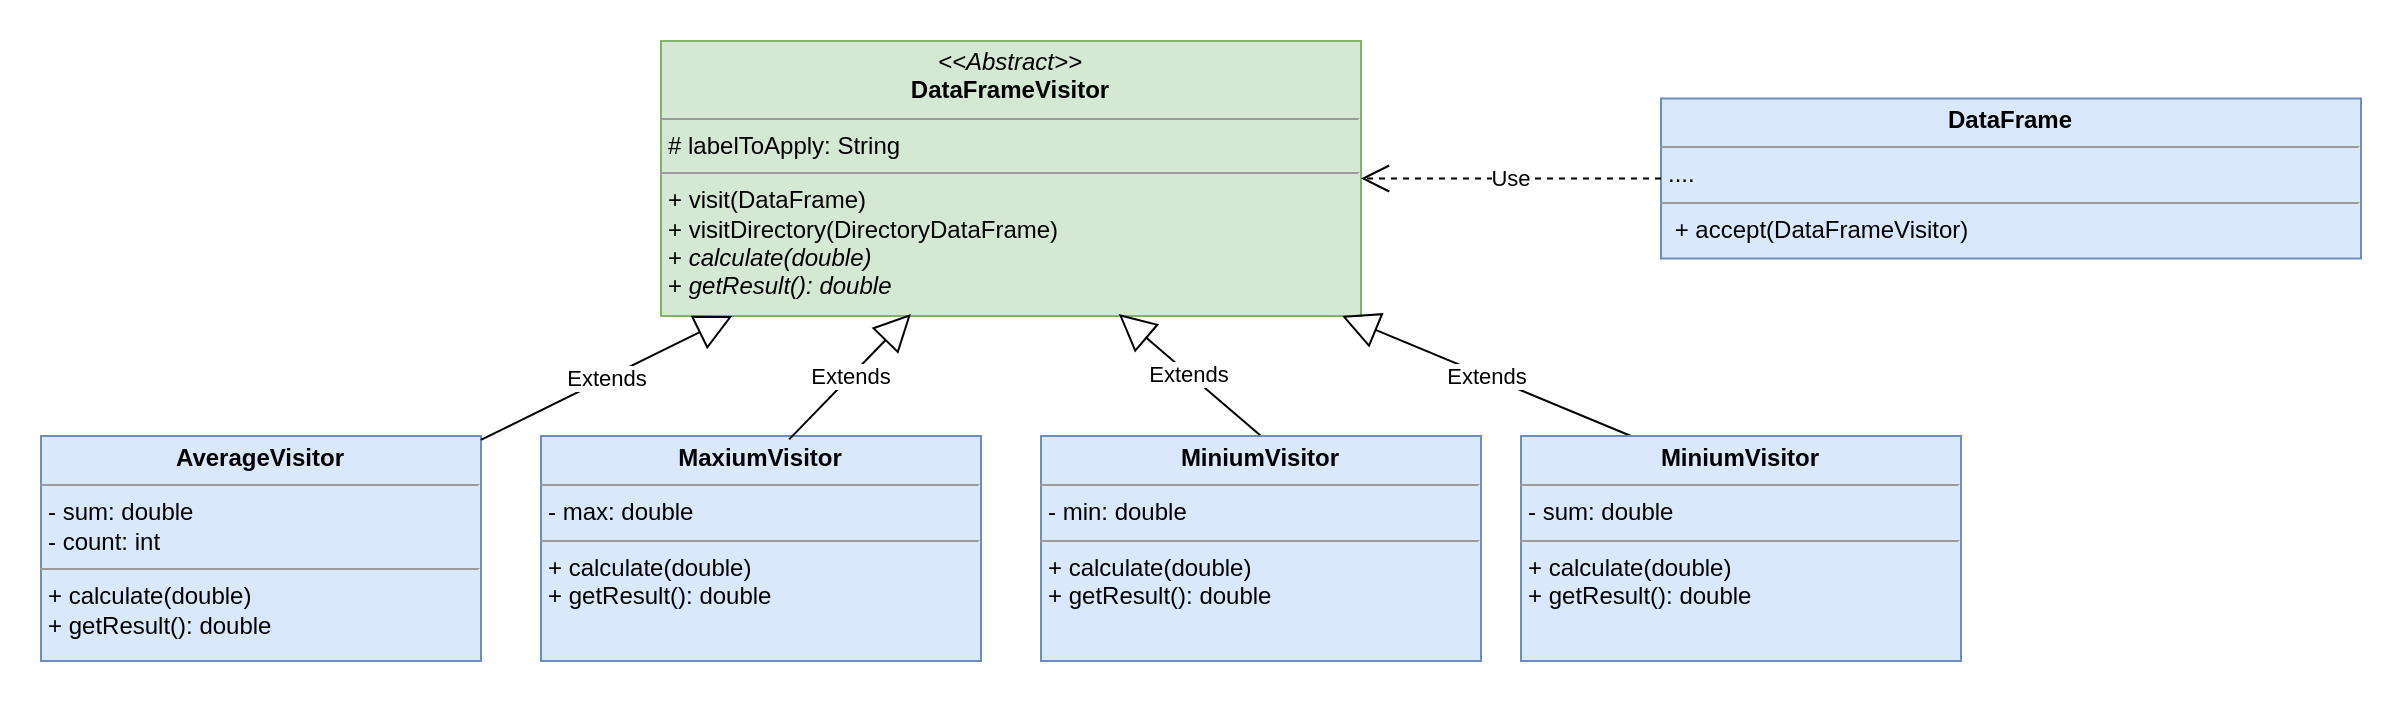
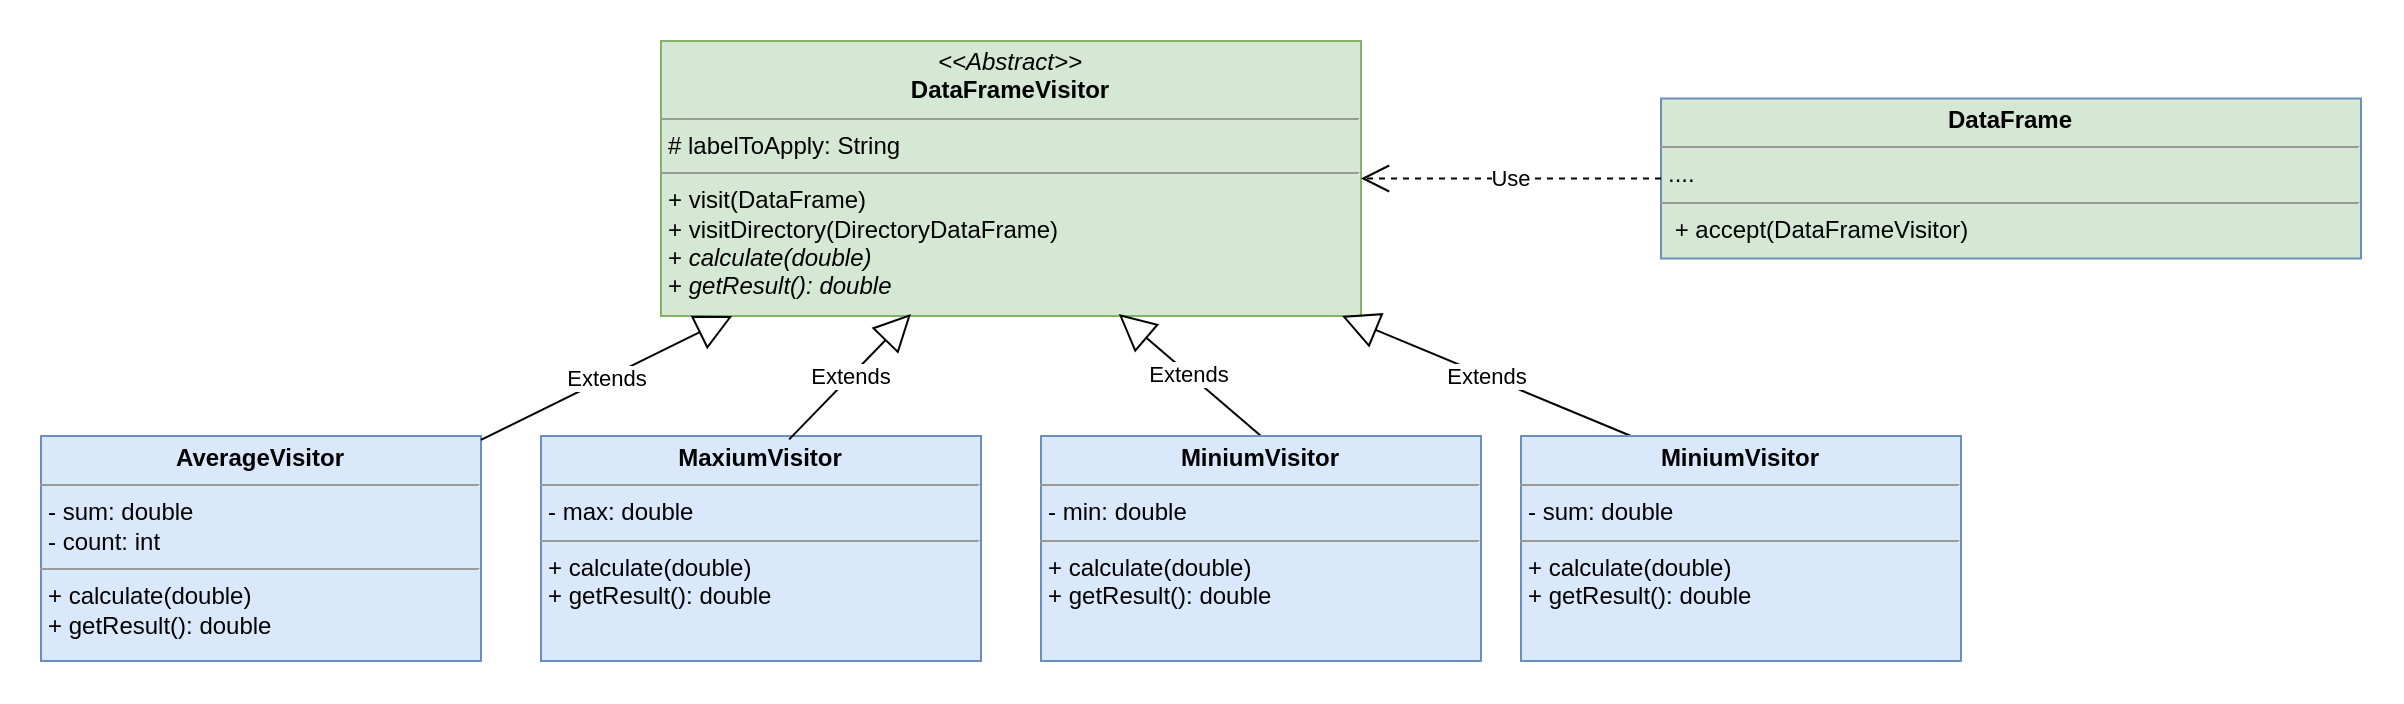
  <mxCell id="0" />
  <mxCell id="1" parent="0" />
  <mxCell id="2" value="&lt;p style=&quot;margin: 0px ; margin-top: 4px ; text-align: center&quot;&gt;&lt;i&gt;&amp;lt;&amp;lt;Abstract&amp;gt;&amp;gt;&lt;/i&gt;&lt;br&gt;&lt;b&gt;DataFrameVisitor&lt;/b&gt;&lt;/p&gt;&lt;hr size=&quot;1&quot;&gt;&lt;p style=&quot;margin: 0px ; margin-left: 4px&quot;&gt;# labelToApply: String&lt;/p&gt;&lt;hr size=&quot;1&quot;&gt;&lt;p style=&quot;margin: 0px ; margin-left: 4px&quot;&gt;+ visit(DataFrame)&lt;/p&gt;&lt;p style=&quot;margin: 0px ; margin-left: 4px&quot;&gt;+ visitDirectory(DirectoryDataFrame)&lt;/p&gt;&lt;p style=&quot;margin: 0px ; margin-left: 4px&quot;&gt;+&amp;nbsp;&lt;i&gt;calculate(double)&lt;/i&gt;&lt;/p&gt;&lt;p style=&quot;margin: 0px ; margin-left: 4px&quot;&gt;+&lt;i&gt; getResult(): double&lt;/i&gt;&lt;/p&gt;&lt;p style=&quot;margin: 0px ; margin-left: 4px&quot;&gt;&lt;br&gt;&lt;/p&gt;" style="verticalAlign=top;align=left;overflow=fill;fontSize=12;fontFamily=Helvetica;html=1;fillColor=#d5e8d4;strokeColor=#82b366;" vertex="1" parent="1"><mxGeometry x="330" y="20" width="350" height="137.5" as="geometry" /></mxCell>
- <mxCell id="3" value="&lt;p style=&quot;margin: 0px ; margin-top: 4px ; text-align: center&quot;&gt;&lt;b&gt;DataFrame&lt;/b&gt;&lt;/p&gt;&lt;hr size=&quot;1&quot;&gt;&lt;p style=&quot;margin: 0px ; margin-left: 4px&quot;&gt;....&lt;/p&gt;&lt;hr size=&quot;1&quot;&gt;&lt;p style=&quot;margin: 0px ; margin-left: 4px&quot;&gt;&amp;nbsp;+ accept(DataFrameVisitor)&lt;/p&gt;" style="verticalAlign=top;align=left;overflow=fill;fontSize=12;fontFamily=Helvetica;html=1;fillColor=#dae8fc;strokeColor=#6c8ebf;" vertex="1" parent="1"><mxGeometry x="830" y="48.75" width="350" height="80" as="geometry" /></mxCell>
+ <mxCell id="3" value="&lt;p style=&quot;margin: 0px ; margin-top: 4px ; text-align: center&quot;&gt;&lt;b&gt;DataFrame&lt;/b&gt;&lt;/p&gt;&lt;hr size=&quot;1&quot;&gt;&lt;p style=&quot;margin: 0px ; margin-left: 4px&quot;&gt;....&lt;/p&gt;&lt;hr size=&quot;1&quot;&gt;&lt;p style=&quot;margin: 0px ; margin-left: 4px&quot;&gt;&amp;nbsp;+ accept(DataFrameVisitor)&lt;/p&gt;" style="verticalAlign=top;align=left;overflow=fill;fontSize=12;fontFamily=Helvetica;html=1;fillColor=#d5e8d4;strokeColor=#6c8ebf;" vertex="1" parent="1"><mxGeometry x="830" y="48.75" width="350" height="80" as="geometry" /></mxCell>
  <mxCell id="4" value="Use" style="endArrow=open;endSize=12;dashed=1;html=1;rounded=0;" edge="1" parent="1" source="3" target="2"><mxGeometry width="160" relative="1" as="geometry"><mxPoint x="610" y="127.5" as="sourcePoint" /><mxPoint x="770" y="127.5" as="targetPoint" /></mxGeometry></mxCell>
  <mxCell id="5" value="&lt;p style=&quot;margin: 0px ; margin-top: 4px ; text-align: center&quot;&gt;&lt;b&gt;AverageVisitor&lt;/b&gt;&lt;/p&gt;&lt;hr size=&quot;1&quot;&gt;&lt;p style=&quot;margin: 0px ; margin-left: 4px&quot;&gt;- sum: double&lt;/p&gt;&lt;p style=&quot;margin: 0px ; margin-left: 4px&quot;&gt;- count: int&lt;/p&gt;&lt;hr size=&quot;1&quot;&gt;&lt;p style=&quot;margin: 0px ; margin-left: 4px&quot;&gt;+ calculate(double)&lt;br&gt;&lt;/p&gt;&lt;p style=&quot;margin: 0px 0px 0px 4px&quot;&gt;+ getResult(): double&lt;/p&gt;&lt;p style=&quot;margin: 0px 0px 0px 4px&quot;&gt;&lt;br&gt;&lt;/p&gt;" style="verticalAlign=top;align=left;overflow=fill;fontSize=12;fontFamily=Helvetica;html=1;fillColor=#dae8fc;strokeColor=#6c8ebf;" vertex="1" parent="1"><mxGeometry x="20" y="217.5" width="220" height="112.5" as="geometry" /></mxCell>
  <mxCell id="6" value="Extends" style="endArrow=block;endSize=16;endFill=0;html=1;rounded=0;" edge="1" parent="1" source="5" target="2"><mxGeometry width="160" relative="1" as="geometry"><mxPoint x="530" y="77.5" as="sourcePoint" /><mxPoint x="690" y="77.5" as="targetPoint" /></mxGeometry></mxCell>
  <mxCell id="7" value="Extends" style="endArrow=block;endSize=16;endFill=0;html=1;rounded=0;exitX=0.25;exitY=0;exitDx=0;exitDy=0;" edge="1" parent="1" source="8" target="2"><mxGeometry width="160" relative="1" as="geometry"><mxPoint x="585.846" y="287.5" as="sourcePoint" /><mxPoint x="690" y="77.5" as="targetPoint" /></mxGeometry></mxCell>
  <mxCell id="8" value="&lt;p style=&quot;margin: 0px ; margin-top: 4px ; text-align: center&quot;&gt;&lt;b&gt;MiniumVisitor&lt;/b&gt;&lt;/p&gt;&lt;hr size=&quot;1&quot;&gt;&lt;p style=&quot;margin: 0px ; margin-left: 4px&quot;&gt;- sum: double&lt;/p&gt;&lt;hr size=&quot;1&quot;&gt;&lt;p style=&quot;margin: 0px 0px 0px 4px&quot;&gt;+ calculate(double)&lt;br&gt;&lt;/p&gt;&lt;p style=&quot;margin: 0px 0px 0px 4px&quot;&gt;+ getResult(): double&lt;/p&gt;" style="verticalAlign=top;align=left;overflow=fill;fontSize=12;fontFamily=Helvetica;html=1;fillColor=#dae8fc;strokeColor=#6c8ebf;" vertex="1" parent="1"><mxGeometry x="760" y="217.5" width="220" height="112.5" as="geometry" /></mxCell>
  <mxCell id="9" value="&lt;p style=&quot;margin: 0px ; margin-top: 4px ; text-align: center&quot;&gt;&lt;b&gt;MaxiumVisitor&lt;/b&gt;&lt;/p&gt;&lt;hr size=&quot;1&quot;&gt;&lt;p style=&quot;margin: 0px ; margin-left: 4px&quot;&gt;- max: double&lt;/p&gt;&lt;hr size=&quot;1&quot;&gt;&lt;p style=&quot;margin: 0px 0px 0px 4px&quot;&gt;+ calculate(double)&lt;br&gt;&lt;/p&gt;&lt;p style=&quot;margin: 0px 0px 0px 4px&quot;&gt;+ getResult(): double&lt;/p&gt;&lt;p style=&quot;margin: 0px 0px 0px 4px&quot;&gt;&lt;br&gt;&lt;/p&gt;" style="verticalAlign=top;align=left;overflow=fill;fontSize=12;fontFamily=Helvetica;html=1;fillColor=#dae8fc;strokeColor=#6c8ebf;" vertex="1" parent="1"><mxGeometry x="270" y="217.5" width="220" height="112.5" as="geometry" /></mxCell>
  <mxCell id="10" value="Extends" style="endArrow=block;endSize=16;endFill=0;html=1;rounded=0;exitX=0.564;exitY=0.015;exitDx=0;exitDy=0;exitPerimeter=0;entryX=0.357;entryY=0.993;entryDx=0;entryDy=0;entryPerimeter=0;" edge="1" parent="1" source="9" target="2"><mxGeometry width="160" relative="1" as="geometry"><mxPoint x="508.666" y="287.5" as="sourcePoint" /><mxPoint x="409.999" y="157.5" as="targetPoint" /></mxGeometry></mxCell>
  <mxCell id="11" value="Extends" style="endArrow=block;endSize=16;endFill=0;html=1;rounded=0;entryX=0.654;entryY=0.993;entryDx=0;entryDy=0;entryPerimeter=0;exitX=0.5;exitY=0;exitDx=0;exitDy=0;" edge="1" parent="1" source="12" target="2"><mxGeometry width="160" relative="1" as="geometry"><mxPoint x="606" y="207.5" as="sourcePoint" /><mxPoint x="507.179" y="157.5" as="targetPoint" /></mxGeometry></mxCell>
  <mxCell id="12" value="&lt;p style=&quot;margin: 0px ; margin-top: 4px ; text-align: center&quot;&gt;&lt;b&gt;MiniumVisitor&lt;/b&gt;&lt;/p&gt;&lt;hr size=&quot;1&quot;&gt;&lt;p style=&quot;margin: 0px ; margin-left: 4px&quot;&gt;- min: double&lt;/p&gt;&lt;hr size=&quot;1&quot;&gt;&lt;p style=&quot;margin: 0px 0px 0px 4px&quot;&gt;+ calculate(double)&lt;br&gt;&lt;/p&gt;&lt;p style=&quot;margin: 0px 0px 0px 4px&quot;&gt;+ getResult(): double&lt;/p&gt;" style="verticalAlign=top;align=left;overflow=fill;fontSize=12;fontFamily=Helvetica;html=1;fillColor=#dae8fc;strokeColor=#6c8ebf;" vertex="1" parent="1"><mxGeometry x="520" y="217.5" width="220" height="112.5" as="geometry" /></mxCell>
